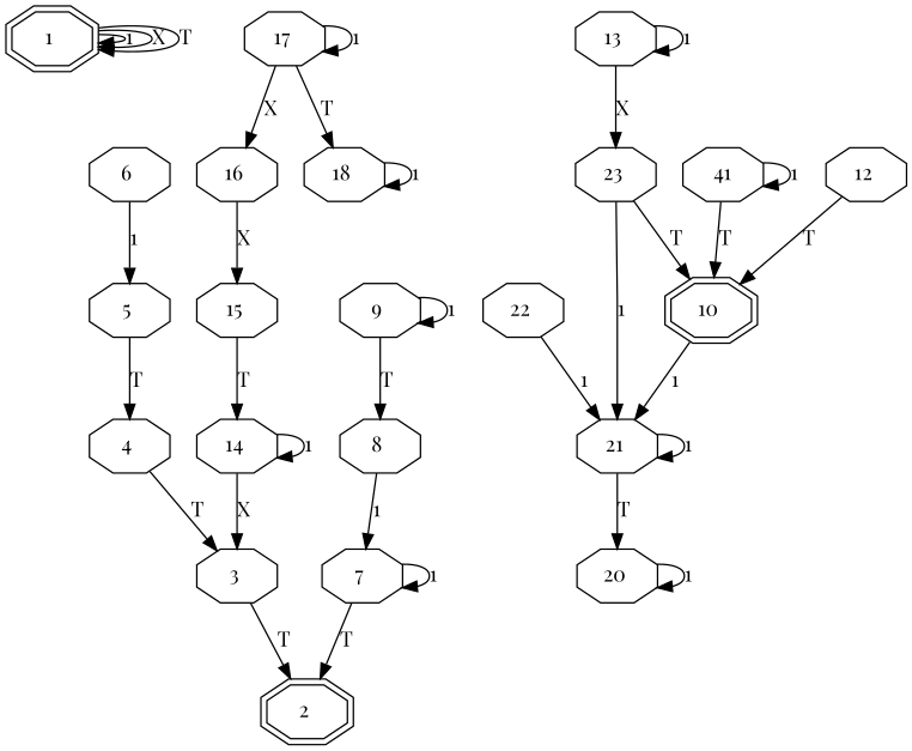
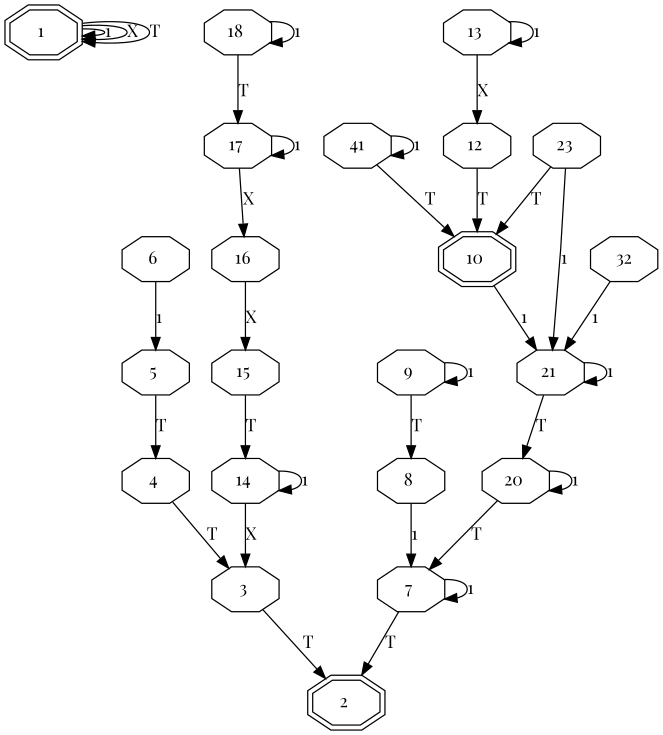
  digraph {
    fontname="Playfair Display"
    splines=false
    node [fontname="Playfair Display" shape=octagon]
    edge [fontname="Playfair Display"]
    n1 [label="1 " shape=doubleoctagon]
    n2 [label="2 " shape=doubleoctagon]
    n3 [label="3 "]
    n4 [label="4 "]
    n5 [label="5 "]
    n6 [label="6 "]
    n7 [label="7 "]
    n8 [label="8 "]
    n9 [label="9 "]
    n10 [label="10 " shape=doubleoctagon]
    n11 [label="21 "]
    n12 [label=41]
    n13 [label="12 "]
    n14 [label="13 "]
    n15 [label="14 "]
    n16 [label="15 "]
    n17 [label="16 "]
    n18 [label="17 "]
    n19 [label="18 "]
    n20 [label="20 "]
-   n21 [label="22 "]
+   n21 [label=32]
    n22 [label="23 "]
    n1 -> n1 [label=1]
    n1 -> n1 [label=X]
    n1 -> n1 [label=T]
    n3 -> n2 [label=T]
    n4 -> n3 [label=T]
    n5 -> n4 [label=T]
    n6 -> n5 [label=1]
    n7 -> n2 [label=T]
    n7 -> n7 [label=1]
    n8 -> n7 [label=1]
    n9 -> n8 [label=T]
    n9 -> n9 [label=1]
    n10 -> n11 [label=1]
    n11 -> n11 [label=1]
    n11 -> n20 [label=T]
    n12 -> n10 [label=T]
    n12 -> n12 [label=1]
    n13 -> n10 [label=T]
-   n14 -> n22 [label=X]
+   n14 -> n13 [label=X]
    n14 -> n14 [label=1]
    n15 -> n3 [label=X]
    n15 -> n15 [label=1]
    n16 -> n15 [label=T]
    n17 -> n16 [label=X]
    n18 -> n17 [label=X]
    n18 -> n18 [label=1]
-   n18 -> n19 [label=T]
+   n19 -> n18 [label=T]
    n19 -> n19 [label=1]
+   n20 -> n7 [label=T]
    n20 -> n20 [label=1]
    n21 -> n11 [label=1]
    n22 -> n10 [label=T]
    n22 -> n11 [label=1]
  }
